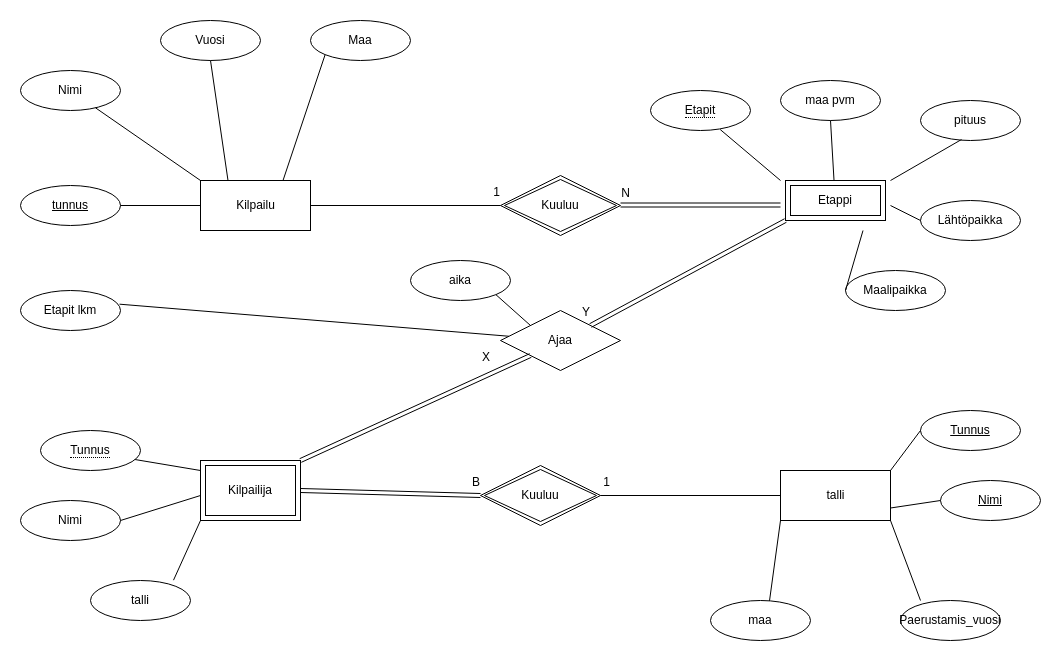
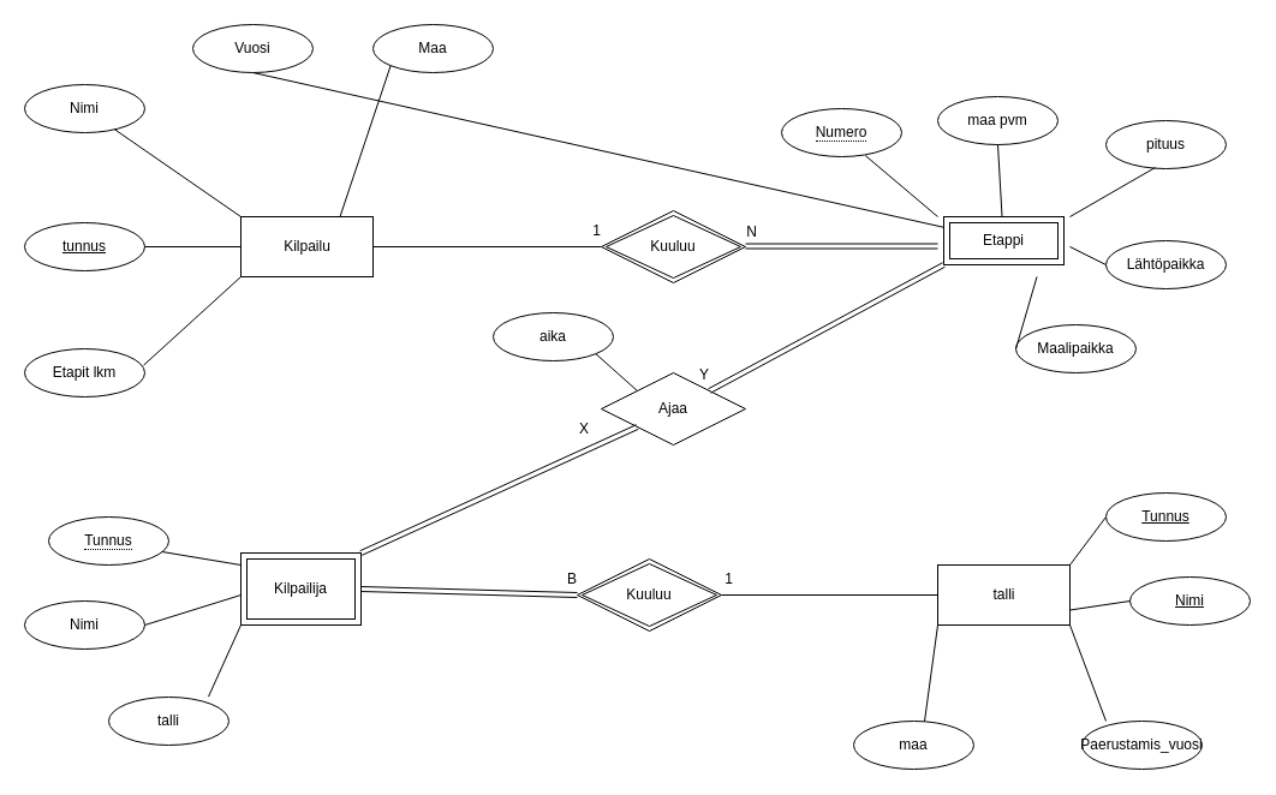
  <mxCell id="0" />
  <mxCell id="1" parent="0" />
  <mxCell id="2" value="talli" style="html=1;" vertex="1" parent="1"><mxGeometry x="780" y="470" width="110" height="50" as="geometry" /></mxCell>
  <mxCell id="3" value="Kilpailu" style="html=1;" vertex="1" parent="1"><mxGeometry x="200" y="180" width="110" height="50" as="geometry" /></mxCell>
  <mxCell id="4" value="tunnus" style="ellipse;whiteSpace=wrap;html=1;align=center;fontStyle=4;" vertex="1" parent="1"><mxGeometry x="20" y="185" width="100" height="40" as="geometry" /></mxCell>
  <mxCell id="5" value="Nimi" style="ellipse;whiteSpace=wrap;html=1;align=center;" vertex="1" parent="1"><mxGeometry x="20" y="70" width="100" height="40" as="geometry" /></mxCell>
  <mxCell id="6" value="Vuosi" style="ellipse;whiteSpace=wrap;html=1;align=center;" vertex="1" parent="1"><mxGeometry x="160" y="20" width="100" height="40" as="geometry" /></mxCell>
  <mxCell id="7" value="Maa" style="ellipse;whiteSpace=wrap;html=1;align=center;" vertex="1" parent="1"><mxGeometry x="310" y="20" width="100" height="40" as="geometry" /></mxCell>
  <mxCell id="8" value="Etapit lkm" style="ellipse;whiteSpace=wrap;html=1;align=center;" vertex="1" parent="1"><mxGeometry x="20" y="290" width="100" height="40" as="geometry" /></mxCell>
  <mxCell id="9" value="maa pvm" style="ellipse;whiteSpace=wrap;html=1;align=center;" vertex="1" parent="1"><mxGeometry x="780" y="80" width="100" height="40" as="geometry" /></mxCell>
  <mxCell id="10" value="pituus" style="ellipse;whiteSpace=wrap;html=1;align=center;" vertex="1" parent="1"><mxGeometry x="920" y="100" width="100" height="40" as="geometry" /></mxCell>
  <mxCell id="11" value="Lähtöpaikka" style="ellipse;whiteSpace=wrap;html=1;align=center;" vertex="1" parent="1"><mxGeometry x="920" y="200" width="100" height="40" as="geometry" /></mxCell>
  <mxCell id="12" value="Maalipaikka" style="ellipse;whiteSpace=wrap;html=1;align=center;" vertex="1" parent="1"><mxGeometry x="845" y="270" width="100" height="40" as="geometry" /></mxCell>
  <mxCell id="13" value="Nimi" style="ellipse;whiteSpace=wrap;html=1;align=center;" vertex="1" parent="1"><mxGeometry x="20" y="500" width="100" height="40" as="geometry" /></mxCell>
  <mxCell id="14" value="talli" style="ellipse;whiteSpace=wrap;html=1;align=center;" vertex="1" parent="1"><mxGeometry x="90" y="580" width="100" height="40" as="geometry" /></mxCell>
  <mxCell id="15" value="&lt;u&gt;Tunnus&lt;/u&gt;" style="ellipse;whiteSpace=wrap;html=1;align=center;" vertex="1" parent="1"><mxGeometry x="920" y="410" width="100" height="40" as="geometry" /></mxCell>
  <mxCell id="16" value="&lt;u&gt;Nimi&lt;/u&gt;" style="ellipse;whiteSpace=wrap;html=1;align=center;" vertex="1" parent="1"><mxGeometry x="940" y="480" width="100" height="40" as="geometry" /></mxCell>
  <mxCell id="17" value="Paerustamis_vuosi" style="ellipse;whiteSpace=wrap;html=1;align=center;" vertex="1" parent="1"><mxGeometry x="900" y="600" width="100" height="40" as="geometry" /></mxCell>
  <mxCell id="18" value="maa" style="ellipse;whiteSpace=wrap;html=1;align=center;" vertex="1" parent="1"><mxGeometry x="710" y="600" width="100" height="40" as="geometry" /></mxCell>
  <mxCell id="19" value="" style="endArrow=none;html=1;rounded=0;entryX=0;entryY=1;entryDx=0;entryDy=0;exitX=0.59;exitY=0.008;exitDx=0;exitDy=0;exitPerimeter=0;" edge="1" parent="1" source="18" target="2"><mxGeometry relative="1" as="geometry"><mxPoint x="490" y="370" as="sourcePoint" /><mxPoint x="650" y="370" as="targetPoint" /></mxGeometry></mxCell>
  <mxCell id="20" value="" style="endArrow=none;html=1;rounded=0;entryX=0;entryY=0.5;entryDx=0;entryDy=0;exitX=1;exitY=0;exitDx=0;exitDy=0;" edge="1" parent="1" source="2" target="15"><mxGeometry relative="1" as="geometry"><mxPoint x="490" y="370" as="sourcePoint" /><mxPoint x="650" y="370" as="targetPoint" /></mxGeometry></mxCell>
  <mxCell id="21" value="" style="endArrow=none;html=1;rounded=0;exitX=0;exitY=0.5;exitDx=0;exitDy=0;entryX=1;entryY=0.75;entryDx=0;entryDy=0;" edge="1" parent="1" source="16" target="2"><mxGeometry relative="1" as="geometry"><mxPoint x="490" y="370" as="sourcePoint" /><mxPoint x="650" y="370" as="targetPoint" /></mxGeometry></mxCell>
  <mxCell id="22" value="" style="endArrow=none;html=1;rounded=0;exitX=0.2;exitY=0;exitDx=0;exitDy=0;exitPerimeter=0;entryX=1;entryY=1;entryDx=0;entryDy=0;" edge="1" parent="1" source="17" target="2"><mxGeometry relative="1" as="geometry"><mxPoint x="490" y="370" as="sourcePoint" /><mxPoint x="650" y="370" as="targetPoint" /></mxGeometry></mxCell>
  <mxCell id="23" value="" style="endArrow=none;html=1;rounded=0;exitX=0.83;exitY=-0.008;exitDx=0;exitDy=0;exitPerimeter=0;entryX=0;entryY=1;entryDx=0;entryDy=0;" edge="1" parent="1" source="14"><mxGeometry relative="1" as="geometry"><mxPoint x="490" y="370" as="sourcePoint" /><mxPoint x="200" y="520" as="targetPoint" /></mxGeometry></mxCell>
  <mxCell id="24" value="" style="endArrow=none;html=1;rounded=0;exitX=1;exitY=0.5;exitDx=0;exitDy=0;entryX=0;entryY=0.5;entryDx=0;entryDy=0;" edge="1" parent="1" source="13"><mxGeometry relative="1" as="geometry"><mxPoint x="490" y="370" as="sourcePoint" /><mxPoint x="200" y="495" as="targetPoint" /></mxGeometry></mxCell>
  <mxCell id="25" value="" style="endArrow=none;html=1;rounded=0;exitX=1.003;exitY=0.708;exitDx=0;exitDy=0;exitPerimeter=0;entryX=0;entryY=0;entryDx=0;entryDy=0;" edge="1" parent="1"><mxGeometry relative="1" as="geometry"><mxPoint x="130.3" y="458.32" as="sourcePoint" /><mxPoint x="200" y="470" as="targetPoint" /></mxGeometry></mxCell>
- <mxCell id="26" value="" style="endArrow=none;html=1;rounded=0;exitX=0.99;exitY=0.342;exitDx=0;exitDy=0;exitPerimeter=0;" edge="1" parent="1" source="8" target="50"><mxGeometry relative="1" as="geometry"><mxPoint x="490" y="370" as="sourcePoint" /><mxPoint x="650" y="370" as="targetPoint" /></mxGeometry></mxCell>
+ <mxCell id="26" value="" style="endArrow=none;html=1;rounded=0;exitX=0.99;exitY=0.342;exitDx=0;exitDy=0;exitPerimeter=0;entryX=0;entryY=1;entryDx=0;entryDy=0;" edge="1" parent="1" source="8" target="3"><mxGeometry relative="1" as="geometry"><mxPoint x="490" y="370" as="sourcePoint" /><mxPoint x="650" y="370" as="targetPoint" /></mxGeometry></mxCell>
  <mxCell id="27" value="" style="endArrow=none;html=1;rounded=0;exitX=1;exitY=0.5;exitDx=0;exitDy=0;" edge="1" parent="1" source="4" target="3"><mxGeometry relative="1" as="geometry"><mxPoint x="490" y="370" as="sourcePoint" /><mxPoint x="650" y="370" as="targetPoint" /></mxGeometry></mxCell>
  <mxCell id="28" value="" style="endArrow=none;html=1;rounded=0;entryX=0;entryY=0;entryDx=0;entryDy=0;" edge="1" parent="1" source="5" target="3"><mxGeometry relative="1" as="geometry"><mxPoint x="490" y="370" as="sourcePoint" /><mxPoint x="650" y="370" as="targetPoint" /></mxGeometry></mxCell>
- <mxCell id="29" value="" style="endArrow=none;html=1;rounded=0;exitX=0.5;exitY=1;exitDx=0;exitDy=0;entryX=0.25;entryY=0;entryDx=0;entryDy=0;" edge="1" parent="1" source="6" target="3"><mxGeometry relative="1" as="geometry"><mxPoint x="490" y="370" as="sourcePoint" /><mxPoint x="650" y="370" as="targetPoint" /></mxGeometry></mxCell>
+ <mxCell id="29" value="" style="endArrow=none;html=1;rounded=0;exitX=0.5;exitY=1;exitDx=0;exitDy=0;" edge="1" parent="1" source="6" target="36"><mxGeometry relative="1" as="geometry"><mxPoint x="490" y="370" as="sourcePoint" /><mxPoint x="650" y="370" as="targetPoint" /></mxGeometry></mxCell>
  <mxCell id="30" value="" style="endArrow=none;html=1;rounded=0;exitX=0;exitY=1;exitDx=0;exitDy=0;entryX=0.75;entryY=0;entryDx=0;entryDy=0;" edge="1" parent="1" source="7" target="3"><mxGeometry relative="1" as="geometry"><mxPoint x="490" y="370" as="sourcePoint" /><mxPoint x="650" y="370" as="targetPoint" /></mxGeometry></mxCell>
  <mxCell id="31" value="" style="endArrow=none;html=1;rounded=0;exitX=0.697;exitY=0.975;exitDx=0;exitDy=0;exitPerimeter=0;entryX=0;entryY=0;entryDx=0;entryDy=0;" edge="1" parent="1"><mxGeometry relative="1" as="geometry"><mxPoint x="719.7" y="129" as="sourcePoint" /><mxPoint x="780" y="180" as="targetPoint" /></mxGeometry></mxCell>
  <mxCell id="32" value="" style="endArrow=none;html=1;rounded=0;exitX=0.5;exitY=1;exitDx=0;exitDy=0;" edge="1" parent="1" source="9"><mxGeometry relative="1" as="geometry"><mxPoint x="490" y="370" as="sourcePoint" /><mxPoint x="833.529" y="180" as="targetPoint" /></mxGeometry></mxCell>
  <mxCell id="33" value="" style="endArrow=none;html=1;rounded=0;exitX=0.41;exitY=0.975;exitDx=0;exitDy=0;exitPerimeter=0;entryX=1;entryY=0;entryDx=0;entryDy=0;" edge="1" parent="1" source="10"><mxGeometry relative="1" as="geometry"><mxPoint x="490" y="370" as="sourcePoint" /><mxPoint x="890" y="180" as="targetPoint" /></mxGeometry></mxCell>
  <mxCell id="34" value="" style="endArrow=none;html=1;rounded=0;exitX=0;exitY=0.5;exitDx=0;exitDy=0;entryX=1;entryY=0.5;entryDx=0;entryDy=0;" edge="1" parent="1" source="11"><mxGeometry relative="1" as="geometry"><mxPoint x="490" y="370" as="sourcePoint" /><mxPoint x="890" y="205" as="targetPoint" /></mxGeometry></mxCell>
  <mxCell id="35" value="" style="endArrow=none;html=1;rounded=0;entryX=0;entryY=0.5;entryDx=0;entryDy=0;exitX=0.75;exitY=1;exitDx=0;exitDy=0;" edge="1" parent="1" target="12"><mxGeometry relative="1" as="geometry"><mxPoint x="862.5" y="230" as="sourcePoint" /><mxPoint x="650" y="370" as="targetPoint" /></mxGeometry></mxCell>
  <mxCell id="36" value="Etappi" style="shape=ext;margin=3;double=1;whiteSpace=wrap;html=1;align=center;" vertex="1" parent="1"><mxGeometry x="785" y="180" width="100" height="40" as="geometry" /></mxCell>
  <mxCell id="37" value="Kilpailija" style="shape=ext;margin=3;double=1;whiteSpace=wrap;html=1;align=center;" vertex="1" parent="1"><mxGeometry x="200" y="460" width="100" height="60" as="geometry" /></mxCell>
- <mxCell id="38" value="&lt;span style=&quot;border-bottom: 1px dotted&quot;&gt;Etapit&lt;/span&gt;" style="ellipse;whiteSpace=wrap;html=1;align=center;" vertex="1" parent="1"><mxGeometry x="650" y="90" width="100" height="40" as="geometry" /></mxCell>
+ <mxCell id="38" value="&lt;span style=&quot;border-bottom: 1px dotted&quot;&gt;Numero&lt;/span&gt;" style="ellipse;whiteSpace=wrap;html=1;align=center;" vertex="1" parent="1"><mxGeometry x="650" y="90" width="100" height="40" as="geometry" /></mxCell>
  <mxCell id="39" value="&lt;span style=&quot;border-bottom: 1px dotted&quot;&gt;Tunnus&lt;/span&gt;" style="ellipse;whiteSpace=wrap;html=1;align=center;" vertex="1" parent="1"><mxGeometry x="40" y="430" width="100" height="40" as="geometry" /></mxCell>
  <mxCell id="40" value="Kuuluu" style="shape=rhombus;double=1;perimeter=rhombusPerimeter;whiteSpace=wrap;html=1;align=center;" vertex="1" parent="1"><mxGeometry x="500" y="175" width="120" height="60" as="geometry" /></mxCell>
  <mxCell id="41" value="Kuuluu" style="shape=rhombus;double=1;perimeter=rhombusPerimeter;whiteSpace=wrap;html=1;align=center;" vertex="1" parent="1"><mxGeometry x="480" y="465" width="120" height="60" as="geometry" /></mxCell>
  <mxCell id="42" value="" style="shape=link;html=1;rounded=0;" edge="1" parent="1"><mxGeometry relative="1" as="geometry"><mxPoint x="620" y="204.5" as="sourcePoint" /><mxPoint x="780" y="204.5" as="targetPoint" /></mxGeometry></mxCell>
  <mxCell id="43" value="N" style="resizable=0;html=1;align=right;verticalAlign=bottom;" connectable="0" vertex="1" parent="42"><mxGeometry x="1" relative="1" as="geometry"><mxPoint x="-150" y="-4" as="offset" /></mxGeometry></mxCell>
  <mxCell id="44" value="" style="endArrow=none;html=1;rounded=0;exitX=0;exitY=0.5;exitDx=0;exitDy=0;entryX=1;entryY=0.5;entryDx=0;entryDy=0;" edge="1" parent="1" source="40" target="3"><mxGeometry relative="1" as="geometry"><mxPoint x="490" y="370" as="sourcePoint" /><mxPoint x="300" y="200" as="targetPoint" /></mxGeometry></mxCell>
  <mxCell id="45" value="1" style="resizable=0;html=1;align=right;verticalAlign=bottom;" connectable="0" vertex="1" parent="44"><mxGeometry x="1" relative="1" as="geometry"><mxPoint x="190" y="-5" as="offset" /></mxGeometry></mxCell>
  <mxCell id="46" value="" style="endArrow=none;html=1;rounded=0;exitX=0;exitY=0.5;exitDx=0;exitDy=0;entryX=1;entryY=0.5;entryDx=0;entryDy=0;" edge="1" parent="1" source="2" target="41"><mxGeometry relative="1" as="geometry"><mxPoint x="490" y="370" as="sourcePoint" /><mxPoint x="650" y="370" as="targetPoint" /></mxGeometry></mxCell>
  <mxCell id="47" value="1" style="resizable=0;html=1;align=right;verticalAlign=bottom;" connectable="0" vertex="1" parent="46"><mxGeometry x="1" relative="1" as="geometry"><mxPoint x="10" y="-5" as="offset" /></mxGeometry></mxCell>
  <mxCell id="48" value="" style="shape=link;html=1;rounded=0;exitX=1;exitY=0.5;exitDx=0;exitDy=0;entryX=0;entryY=0.5;entryDx=0;entryDy=0;" edge="1" parent="1" source="37" target="41"><mxGeometry relative="1" as="geometry"><mxPoint x="490" y="370" as="sourcePoint" /><mxPoint x="650" y="370" as="targetPoint" /></mxGeometry></mxCell>
  <mxCell id="49" value="B" style="resizable=0;html=1;align=right;verticalAlign=bottom;" connectable="0" vertex="1" parent="48"><mxGeometry x="1" relative="1" as="geometry"><mxPoint y="-5" as="offset" /></mxGeometry></mxCell>
  <mxCell id="50" value="Ajaa" style="shape=rhombus;perimeter=rhombusPerimeter;whiteSpace=wrap;html=1;align=center;" vertex="1" parent="1"><mxGeometry x="500" y="310" width="120" height="60" as="geometry" /></mxCell>
  <mxCell id="51" value="" style="shape=link;html=1;rounded=0;exitX=1;exitY=0;exitDx=0;exitDy=0;entryX=0;entryY=1;entryDx=0;entryDy=0;" edge="1" parent="1" source="37" target="50"><mxGeometry relative="1" as="geometry"><mxPoint x="490" y="370" as="sourcePoint" /><mxPoint x="650" y="370" as="targetPoint" /></mxGeometry></mxCell>
  <mxCell id="52" value="X" style="resizable=0;html=1;align=right;verticalAlign=bottom;" connectable="0" vertex="1" parent="51"><mxGeometry x="1" relative="1" as="geometry"><mxPoint x="-40" y="10" as="offset" /></mxGeometry></mxCell>
  <mxCell id="53" value="" style="shape=link;html=1;rounded=0;entryX=1;entryY=0;entryDx=0;entryDy=0;exitX=0;exitY=1;exitDx=0;exitDy=0;" edge="1" parent="1" source="36" target="50"><mxGeometry relative="1" as="geometry"><mxPoint x="490" y="370" as="sourcePoint" /><mxPoint x="650" y="370" as="targetPoint" /></mxGeometry></mxCell>
  <mxCell id="54" value="Y" style="resizable=0;html=1;align=right;verticalAlign=bottom;" connectable="0" vertex="1" parent="53"><mxGeometry x="1" relative="1" as="geometry"><mxPoint y="-5" as="offset" /></mxGeometry></mxCell>
  <mxCell id="55" value="aika" style="ellipse;whiteSpace=wrap;html=1;align=center;" vertex="1" parent="1"><mxGeometry x="410" y="260" width="100" height="40" as="geometry" /></mxCell>
  <mxCell id="56" value="" style="endArrow=none;html=1;rounded=0;exitX=1;exitY=1;exitDx=0;exitDy=0;entryX=0;entryY=0;entryDx=0;entryDy=0;" edge="1" parent="1" source="55" target="50"><mxGeometry relative="1" as="geometry"><mxPoint x="490" y="370" as="sourcePoint" /><mxPoint x="650" y="370" as="targetPoint" /></mxGeometry></mxCell>
